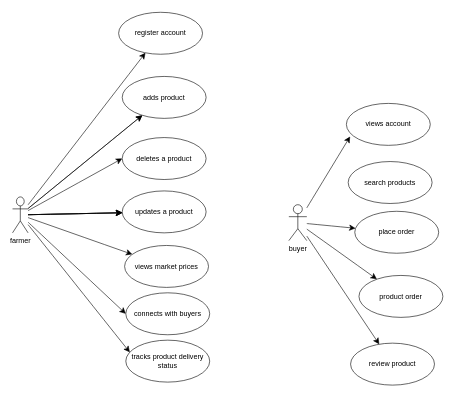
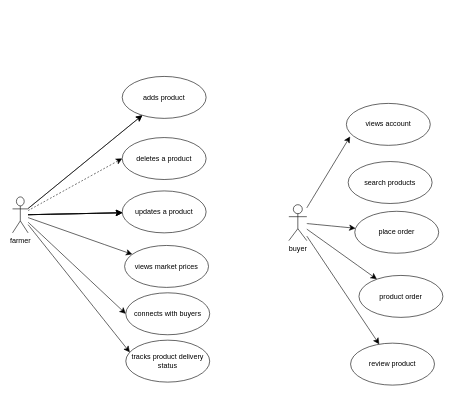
  <mxCell id="0" />
  <mxCell id="1" parent="0" />
- <mxCell id="2" value="" style="edgeStyle=none;curved=1;rounded=0;orthogonalLoop=1;jettySize=auto;html=1;fontSize=12;startSize=8;endSize=8;" edge="1" parent="1" source="12" target="13"><mxGeometry relative="1" as="geometry" /></mxCell>
  <mxCell id="3" value="" style="edgeStyle=none;curved=1;rounded=0;orthogonalLoop=1;jettySize=auto;html=1;fontSize=12;startSize=8;endSize=8;" edge="1" parent="1" source="12" target="19"><mxGeometry relative="1" as="geometry" /></mxCell>
  <mxCell id="4" value="" style="edgeStyle=none;curved=1;rounded=0;orthogonalLoop=1;jettySize=auto;html=1;fontSize=12;startSize=8;endSize=8;" edge="1" parent="1" source="12" target="19"><mxGeometry relative="1" as="geometry" /></mxCell>
  <mxCell id="5" value="" style="edgeStyle=none;curved=1;rounded=0;orthogonalLoop=1;jettySize=auto;html=1;fontSize=12;startSize=8;endSize=8;" edge="1" parent="1" source="12" target="17"><mxGeometry relative="1" as="geometry" /></mxCell>
  <mxCell id="6" value="" style="edgeStyle=none;curved=1;rounded=0;orthogonalLoop=1;jettySize=auto;html=1;fontSize=12;startSize=8;endSize=8;" edge="1" parent="1" source="12" target="17"><mxGeometry relative="1" as="geometry" /></mxCell>
  <mxCell id="7" value="" style="edgeStyle=none;curved=1;rounded=0;orthogonalLoop=1;jettySize=auto;html=1;fontSize=12;startSize=8;endSize=8;" edge="1" parent="1" source="12" target="17"><mxGeometry relative="1" as="geometry" /></mxCell>
- <mxCell id="8" style="edgeStyle=none;curved=1;rounded=0;orthogonalLoop=1;jettySize=auto;html=1;entryX=0;entryY=0.5;entryDx=0;entryDy=0;fontSize=12;startSize=8;endSize=8;" edge="1" parent="1" source="12" target="15"><mxGeometry relative="1" as="geometry" /></mxCell>
+ <mxCell id="8" style="edgeStyle=none;curved=1;rounded=0;orthogonalLoop=1;jettySize=auto;html=1;entryX=0;entryY=0.5;entryDx=0;entryDy=0;fontSize=12;startSize=8;endSize=8;dashed=1;" edge="1" parent="1" source="12" target="15"><mxGeometry relative="1" as="geometry" /></mxCell>
  <mxCell id="9" value="" style="edgeStyle=none;curved=1;rounded=0;orthogonalLoop=1;jettySize=auto;html=1;fontSize=12;startSize=8;endSize=8;" edge="1" parent="1" source="12" target="17"><mxGeometry relative="1" as="geometry" /></mxCell>
  <mxCell id="10" style="edgeStyle=none;curved=1;rounded=0;orthogonalLoop=1;jettySize=auto;html=1;fontSize=12;startSize=8;endSize=8;" edge="1" parent="1" source="12" target="18"><mxGeometry relative="1" as="geometry" /></mxCell>
  <mxCell id="11" style="edgeStyle=none;curved=1;rounded=0;orthogonalLoop=1;jettySize=auto;html=1;entryX=0;entryY=0.5;entryDx=0;entryDy=0;fontSize=12;startSize=8;endSize=8;" edge="1" parent="1" source="12" target="16"><mxGeometry relative="1" as="geometry" /></mxCell>
  <mxCell id="12" value="farmer" style="shape=umlActor;verticalLabelPosition=bottom;verticalAlign=top;html=1;outlineConnect=0;" vertex="1" parent="1"><mxGeometry x="20" y="328" width="26" height="60" as="geometry" /></mxCell>
- <mxCell id="13" value="register account" style="ellipse;whiteSpace=wrap;html=1;" vertex="1" parent="1"><mxGeometry x="197" y="20" width="140" height="70" as="geometry" /></mxCell>
  <mxCell id="14" value="tracks product delivery status" style="ellipse;whiteSpace=wrap;html=1;" vertex="1" parent="1"><mxGeometry x="209" y="567" width="140" height="70" as="geometry" /></mxCell>
  <mxCell id="15" value="deletes a product" style="ellipse;whiteSpace=wrap;html=1;" vertex="1" parent="1"><mxGeometry x="203" y="229" width="140" height="70" as="geometry" /></mxCell>
  <mxCell id="16" value="connects with buyers" style="ellipse;whiteSpace=wrap;html=1;" vertex="1" parent="1"><mxGeometry x="209" y="488" width="140" height="70" as="geometry" /></mxCell>
  <mxCell id="17" value="updates a product" style="ellipse;whiteSpace=wrap;html=1;" vertex="1" parent="1"><mxGeometry x="203" y="318" width="140" height="70" as="geometry" /></mxCell>
  <mxCell id="18" value="views market prices" style="ellipse;whiteSpace=wrap;html=1;" vertex="1" parent="1"><mxGeometry x="207" y="409" width="140" height="70" as="geometry" /></mxCell>
  <mxCell id="19" value="adds product" style="ellipse;whiteSpace=wrap;html=1;" vertex="1" parent="1"><mxGeometry x="203" y="127" width="140" height="70" as="geometry" /></mxCell>
  <mxCell id="20" style="edgeStyle=none;curved=1;rounded=0;orthogonalLoop=1;jettySize=auto;html=1;entryX=0.048;entryY=0.29;entryDx=0;entryDy=0;entryPerimeter=0;fontSize=12;startSize=8;endSize=8;" edge="1" parent="1" source="12" target="14"><mxGeometry relative="1" as="geometry" /></mxCell>
  <mxCell id="21" style="edgeStyle=none;curved=1;rounded=0;orthogonalLoop=1;jettySize=auto;html=1;fontSize=12;startSize=8;endSize=8;" edge="1" parent="1" source="24" target="25"><mxGeometry relative="1" as="geometry" /></mxCell>
  <mxCell id="22" style="edgeStyle=none;curved=1;rounded=0;orthogonalLoop=1;jettySize=auto;html=1;fontSize=12;startSize=8;endSize=8;" edge="1" parent="1" source="24" target="29"><mxGeometry relative="1" as="geometry" /></mxCell>
  <mxCell id="23" style="edgeStyle=none;curved=1;rounded=0;orthogonalLoop=1;jettySize=auto;html=1;fontSize=12;startSize=8;endSize=8;" edge="1" parent="1" source="24" target="28"><mxGeometry relative="1" as="geometry" /></mxCell>
  <mxCell id="24" value="buyer" style="shape=umlActor;verticalLabelPosition=bottom;verticalAlign=top;html=1;" vertex="1" parent="1"><mxGeometry x="481" y="341" width="30" height="60" as="geometry" /></mxCell>
  <mxCell id="25" value="place order" style="ellipse;whiteSpace=wrap;html=1;" vertex="1" parent="1"><mxGeometry x="591" y="352" width="140" height="70" as="geometry" /></mxCell>
  <mxCell id="26" value="search products" style="ellipse;whiteSpace=wrap;html=1;" vertex="1" parent="1"><mxGeometry x="580" y="269" width="140" height="70" as="geometry" /></mxCell>
  <mxCell id="27" value="views account" style="ellipse;whiteSpace=wrap;html=1;" vertex="1" parent="1"><mxGeometry x="577" y="172" width="140" height="70" as="geometry" /></mxCell>
  <mxCell id="28" value="review product" style="ellipse;whiteSpace=wrap;html=1;" vertex="1" parent="1"><mxGeometry x="584" y="572" width="140" height="70" as="geometry" /></mxCell>
  <mxCell id="29" value="product order" style="ellipse;whiteSpace=wrap;html=1;" vertex="1" parent="1"><mxGeometry x="598" y="459" width="140" height="70" as="geometry" /></mxCell>
  <mxCell id="30" style="edgeStyle=none;curved=1;rounded=0;orthogonalLoop=1;jettySize=auto;html=1;entryX=0.044;entryY=0.79;entryDx=0;entryDy=0;entryPerimeter=0;fontSize=12;startSize=8;endSize=8;" edge="1" parent="1" source="24" target="27"><mxGeometry relative="1" as="geometry" /></mxCell>
